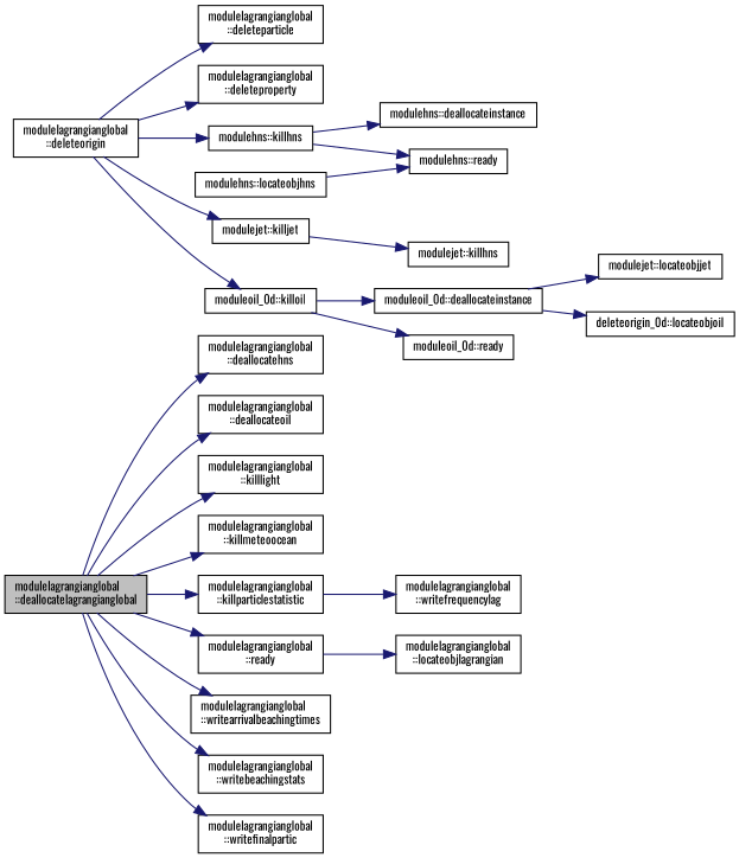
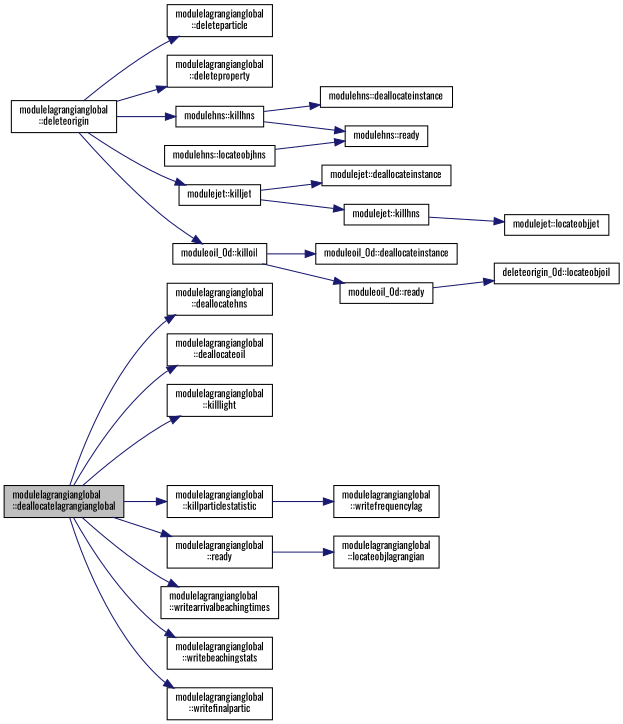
  digraph {
    fontname=Oswald
    rankdir=LR
    node [color=black fillcolor=white fontname=Oswald fontsize=10 shape=record style=filled]
    edge [color=midnightblue fontname=Oswald fontsize=10 labelfontname=Helvetica labelfontsize=10 style=solid]
    n1 [fillcolor=grey75 fontcolor=black height=0.2 label="modulelagrangianglobal\l::deallocatelagrangianglobal" width=0.4]
    n2 [height=0.2 label="modulelagrangianglobal\l::deallocatehns" width=0.4]
    n3 [height=0.2 label="modulelagrangianglobal\l::deallocateoil" width=0.4]
    n4 [height=0.2 label="modulelagrangianglobal\l::killlight" width=0.4]
-   n5 [height=0.2 label="modulelagrangianglobal\l::killmeteoocean" width=0.4]
    n6 [height=0.2 label="modulelagrangianglobal\l::killparticlestatistic" width=0.4]
    n7 [height=0.2 label="modulelagrangianglobal\l::ready" width=0.4]
    n8 [height=0.2 label="modulelagrangianglobal\l::writearrivalbeachingtimes" width=0.4]
    n9 [height=0.2 label="modulelagrangianglobal\l::writebeachingstats" width=0.4]
    n10 [height=0.2 label="modulelagrangianglobal\l::writefinalpartic" width=0.4]
    n11 [height=0.2 label="modulelagrangianglobal\l::writefrequencylag" width=0.4]
    n12 [height=0.2 label="modulelagrangianglobal\l::locateobjlagrangian" width=0.4]
    n13 [height=0.2 label="modulelagrangianglobal\l::deleteorigin" width=0.4]
    n14 [height=0.2 label="modulelagrangianglobal\l::deleteparticle" width=0.4]
    n15 [height=0.2 label="modulelagrangianglobal\l::deleteproperty" width=0.4]
    n16 [height=0.2 label="modulehns::killhns" width=0.4]
    n17 [height=0.2 label="modulejet::killjet" width=0.4]
    n18 [height=0.2 label="moduleoil_0d::killoil" width=0.4]
    n19 [height=0.2 label="modulehns::deallocateinstance" width=0.4]
    n20 [height=0.2 label="modulehns::ready" width=0.4]
+   n21 [height=0.2 label="modulejet::deallocateinstance" width=0.4]
    n22 [height=0.2 label="modulejet::killhns" width=0.4]
    n23 [height=0.2 label="moduleoil_0d::deallocateinstance" width=0.4]
    n24 [height=0.2 label="moduleoil_0d::ready" width=0.4]
    n25 [height=0.2 label="modulehns::locateobjhns" width=0.4]
    n26 [height=0.2 label="modulejet::locateobjjet" width=0.4]
    n27 [height=0.2 label="deleteorigin_0d::locateobjoil" width=0.4]
    n1 -> n2
    n1 -> n3
    n1 -> n4
-   n1 -> n5
    n1 -> n6
    n1 -> n7
    n1 -> n8
    n1 -> n9
    n1 -> n10
    n6 -> n11
    n7 -> n12
    n13 -> n14
    n13 -> n15
    n13 -> n16
    n13 -> n17
    n13 -> n18
    n16 -> n19
    n16 -> n20
+   n17 -> n21
    n17 -> n22
    n18 -> n23
    n18 -> n24
-   n23 -> n26
-   n23 -> n27
+   n22 -> n26
+   n24 -> n27
    n25 -> n20
  }
